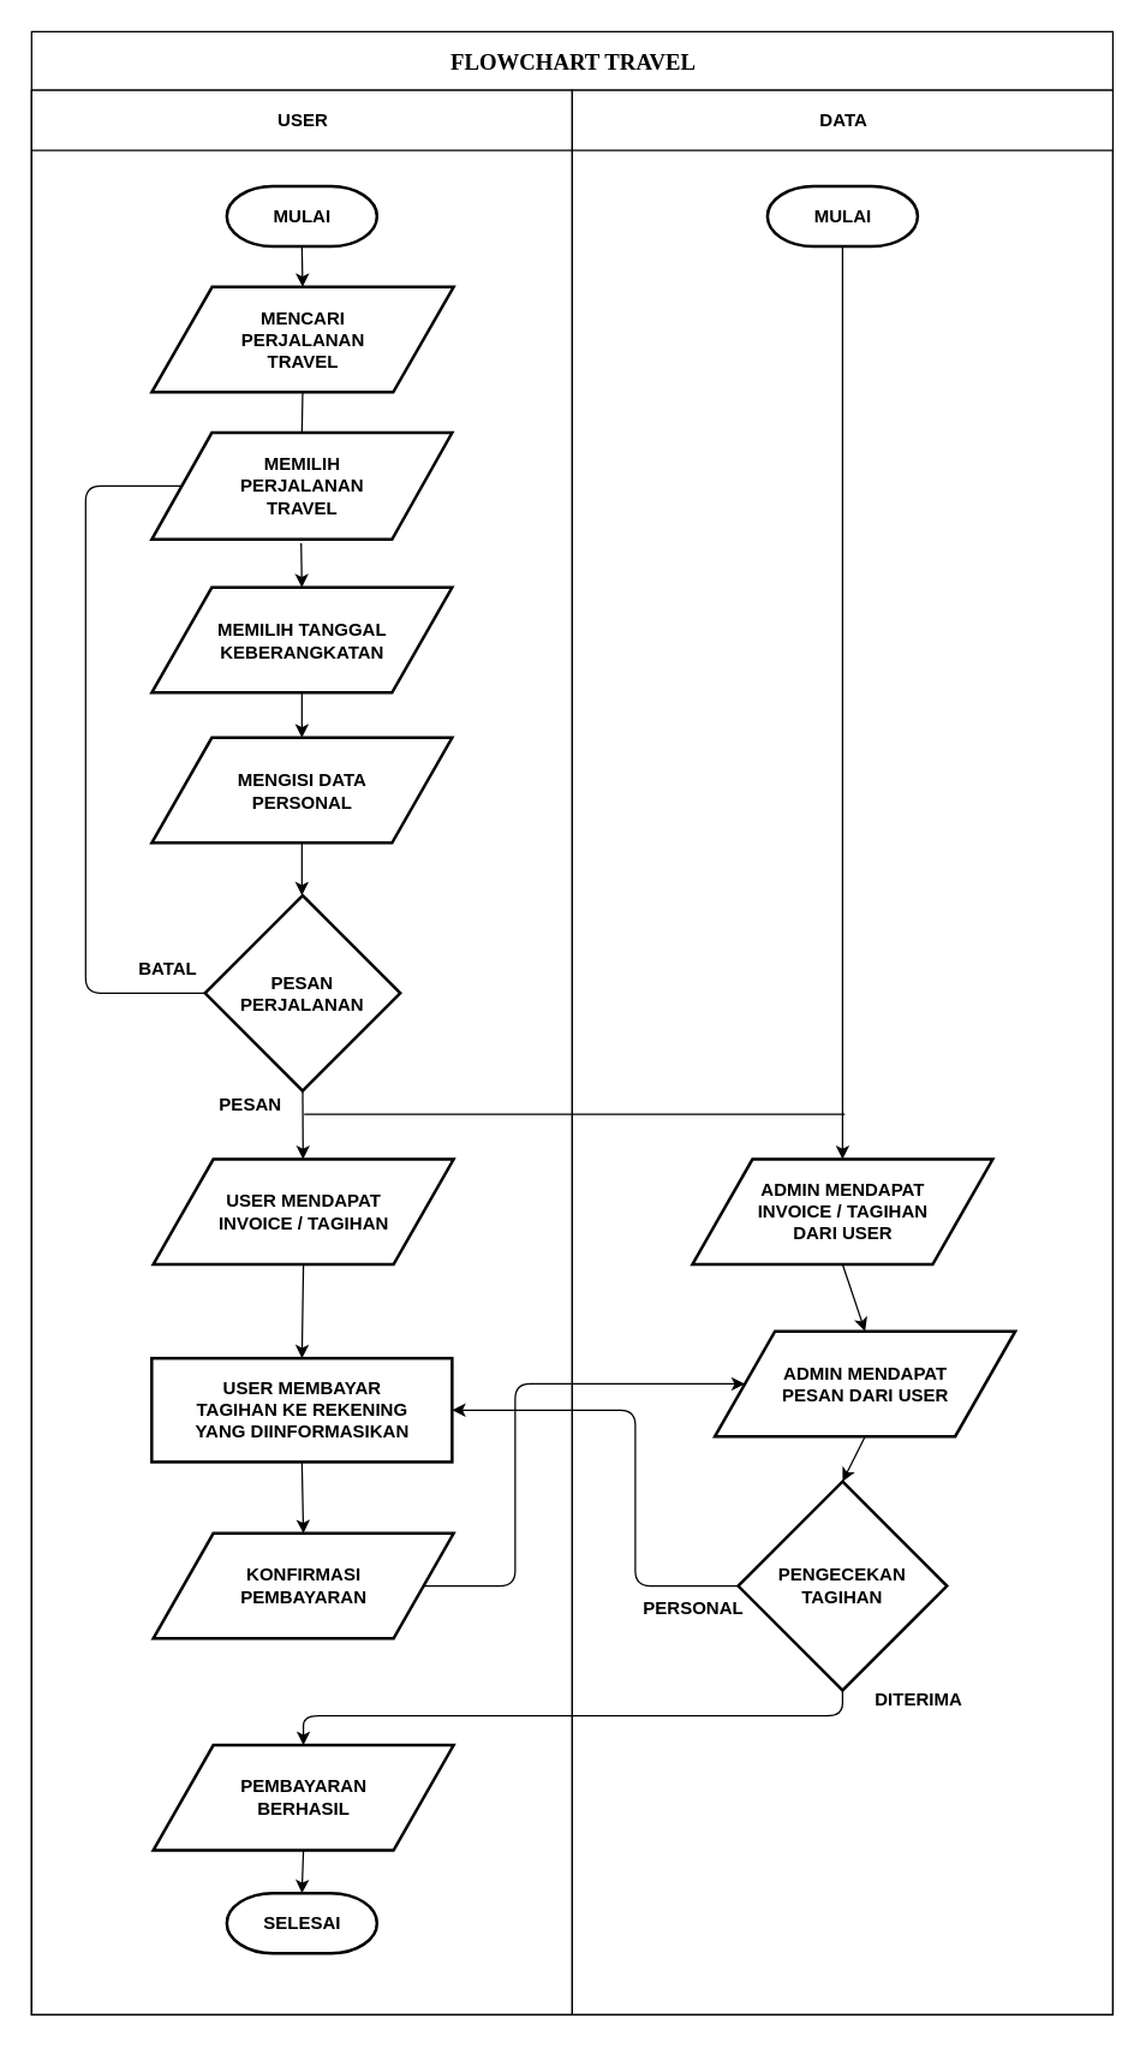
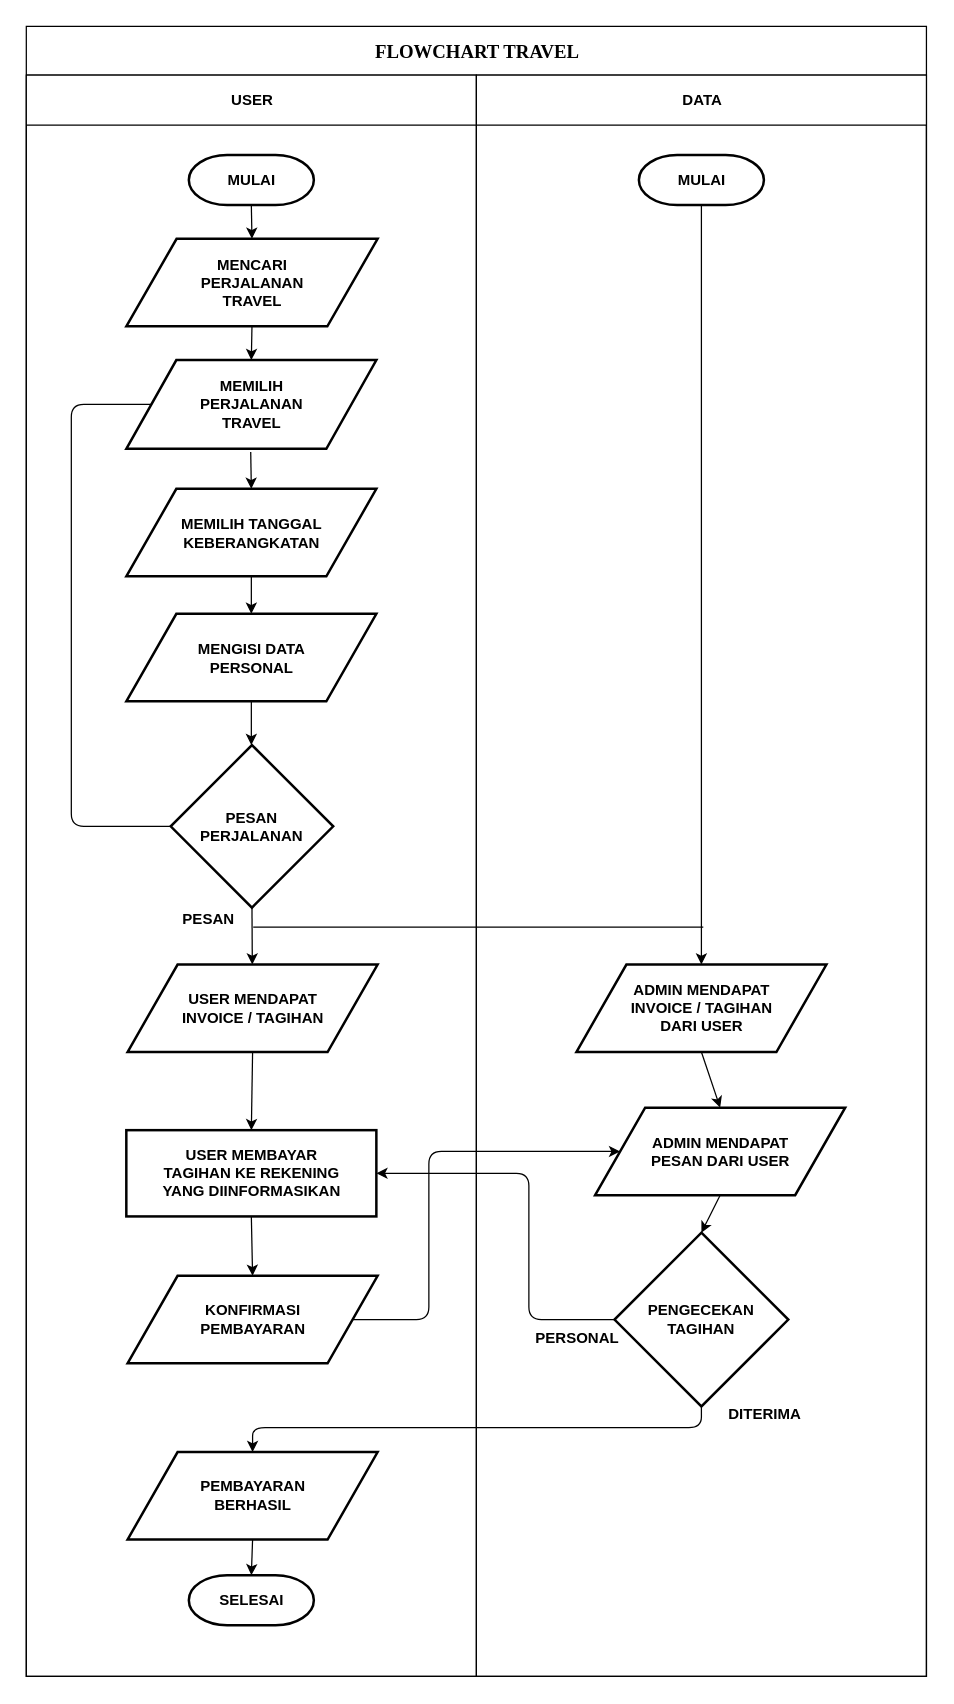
  <mxCell id="0" />
  <mxCell id="1" parent="0" />
  <mxCell id="2" value="FLOWCHART TRAVEL" style="swimlane;html=1;childLayout=stackLayout;startSize=39;rounded=0;shadow=0;labelBackgroundColor=none;strokeColor=#000000;strokeWidth=1;fillColor=#ffffff;fontFamily=Verdana;fontSize=15;fontColor=#000000;align=center;" parent="1" vertex="1"><mxGeometry x="20.5" y="20.5" width="720" height="1320" as="geometry" /></mxCell>
  <mxCell id="3" value="USER" style="swimlane;html=1;startSize=40;" parent="2" vertex="1"><mxGeometry y="39" width="360" height="1281" as="geometry" /></mxCell>
  <mxCell id="4" value="&lt;b&gt;MULAI&lt;/b&gt;" style="strokeWidth=2;html=1;shape=mxgraph.flowchart.terminator;whiteSpace=wrap;" parent="3" vertex="1"><mxGeometry x="130" y="64" width="100" height="40" as="geometry" /></mxCell>
  <mxCell id="5" value="MENCARI&lt;br&gt;PERJALANAN&lt;br&gt;TRAVEL" style="shape=parallelogram;perimeter=parallelogramPerimeter;whiteSpace=wrap;html=1;fontStyle=1;strokeWidth=2;fillColor=none;" parent="3" vertex="1"><mxGeometry x="80" y="131" width="201" height="70" as="geometry" /></mxCell>
  <mxCell id="6" value="MEMILIH&lt;br&gt;PERJALANAN&lt;br&gt;TRAVEL" style="shape=parallelogram;perimeter=parallelogramPerimeter;whiteSpace=wrap;html=1;fontStyle=1;strokeWidth=2;fillColor=none;" parent="3" vertex="1"><mxGeometry x="80" y="228" width="200" height="71" as="geometry" /></mxCell>
  <mxCell id="7" value="MEMILIH TANGGAL&lt;br&gt;KEBERANGKATAN" style="shape=parallelogram;perimeter=parallelogramPerimeter;whiteSpace=wrap;html=1;fontStyle=1;strokeWidth=2;fillColor=none;" parent="3" vertex="1"><mxGeometry x="80" y="331" width="200" height="70" as="geometry" /></mxCell>
  <mxCell id="8" value="&lt;b&gt;PESAN&lt;br&gt;PERJALANAN&lt;br&gt;&lt;/b&gt;" style="strokeWidth=2;html=1;shape=mxgraph.flowchart.decision;whiteSpace=wrap;fillColor=none;" parent="3" vertex="1"><mxGeometry x="115.5" y="536" width="130" height="130" as="geometry" /></mxCell>
  <mxCell id="9" value="" style="edgeStyle=segmentEdgeStyle;endArrow=none;html=1;fontSize=15;entryX=0;entryY=0.5;entryDx=0;entryDy=0;exitX=0;exitY=0.5;exitDx=0;exitDy=0;exitPerimeter=0;" parent="3" source="8" target="6" edge="1"><mxGeometry width="50" height="50" relative="1" as="geometry"><mxPoint x="36" y="481" as="sourcePoint" /><mxPoint x="36" y="231" as="targetPoint" /><Array as="points"><mxPoint x="36" y="601" /><mxPoint x="36" y="263" /></Array></mxGeometry></mxCell>
  <mxCell id="10" value="MENGISI DATA&lt;br&gt;PERSONAL" style="shape=parallelogram;perimeter=parallelogramPerimeter;whiteSpace=wrap;html=1;fontStyle=1;strokeWidth=2;fillColor=none;" parent="3" vertex="1"><mxGeometry x="80" y="431" width="200" height="70" as="geometry" /></mxCell>
  <mxCell id="11" value="USER MEMBAYAR&lt;br&gt;TAGIHAN KE REKENING&lt;br&gt;YANG DIINFORMASIKAN" style="rounded=0;whiteSpace=wrap;html=1;strokeWidth=2;fillColor=none;fontSize=12;fontStyle=1" parent="3" vertex="1"><mxGeometry x="80" y="844" width="200" height="69" as="geometry" /></mxCell>
  <mxCell id="12" value="KONFIRMASI&lt;br&gt;PEMBAYARAN" style="shape=parallelogram;perimeter=parallelogramPerimeter;whiteSpace=wrap;html=1;fontStyle=1;strokeWidth=2;fillColor=none;" parent="3" vertex="1"><mxGeometry x="81" y="960.5" width="200" height="70" as="geometry" /></mxCell>
  <mxCell id="13" value="&lt;b&gt;SELESAI&lt;/b&gt;" style="strokeWidth=2;html=1;shape=mxgraph.flowchart.terminator;whiteSpace=wrap;" parent="3" vertex="1"><mxGeometry x="130" y="1200" width="100" height="40" as="geometry" /></mxCell>
  <mxCell id="14" value="PEMBAYARAN&lt;br&gt;BERHASIL" style="shape=parallelogram;perimeter=parallelogramPerimeter;whiteSpace=wrap;html=1;fontStyle=1;strokeWidth=2;fillColor=none;" parent="3" vertex="1"><mxGeometry x="81" y="1101.5" width="200" height="70" as="geometry" /></mxCell>
  <mxCell id="15" value="USER MENDAPAT&lt;br&gt;INVOICE / TAGIHAN" style="shape=parallelogram;perimeter=parallelogramPerimeter;whiteSpace=wrap;html=1;fontStyle=1;strokeWidth=2;fillColor=none;" parent="3" vertex="1"><mxGeometry x="81" y="711.5" width="200" height="70" as="geometry" /></mxCell>
  <mxCell id="16" value="" style="edgeStyle=segmentEdgeStyle;endArrow=classic;html=1;fontSize=12;exitX=0.5;exitY=1;exitDx=0;exitDy=0;exitPerimeter=0;entryX=0.5;entryY=0;entryDx=0;entryDy=0;" parent="3" source="4" target="5" edge="1"><mxGeometry width="50" height="50" relative="1" as="geometry"><mxPoint x="55" y="108.5" as="sourcePoint" /><mxPoint x="105" y="58.5" as="targetPoint" /></mxGeometry></mxCell>
- <mxCell id="17" value="" style="edgeStyle=segmentEdgeStyle;endArrow=none;html=1;fontSize=12;entryX=0.5;entryY=0;entryDx=0;entryDy=0;exitX=0.5;exitY=1;exitDx=0;exitDy=0;" parent="3" source="5" target="6" edge="1"><mxGeometry width="50" height="50" relative="1" as="geometry"><mxPoint x="180.5" y="211.5" as="sourcePoint" /><mxPoint x="190.5" y="190.5" as="targetPoint" /></mxGeometry></mxCell>
+ <mxCell id="17" value="" style="edgeStyle=segmentEdgeStyle;endArrow=classic;html=1;fontSize=12;entryX=0.5;entryY=0;entryDx=0;entryDy=0;exitX=0.5;exitY=1;exitDx=0;exitDy=0;" parent="3" source="5" target="6" edge="1"><mxGeometry width="50" height="50" relative="1" as="geometry"><mxPoint x="180.5" y="211.5" as="sourcePoint" /><mxPoint x="190.5" y="190.5" as="targetPoint" /></mxGeometry></mxCell>
  <mxCell id="18" value="" style="endArrow=classic;html=1;fontSize=12;entryX=0.5;entryY=0;entryDx=0;entryDy=0;" parent="3" target="7" edge="1"><mxGeometry width="50" height="50" relative="1" as="geometry"><mxPoint x="179.5" y="301.5" as="sourcePoint" /><mxPoint x="179.5" y="241.5" as="targetPoint" /></mxGeometry></mxCell>
  <mxCell id="19" value="" style="endArrow=classic;html=1;fontSize=12;entryX=0.5;entryY=0;entryDx=0;entryDy=0;exitX=0.5;exitY=1;exitDx=0;exitDy=0;" parent="3" source="7" edge="1"><mxGeometry width="50" height="50" relative="1" as="geometry"><mxPoint x="251.5" y="391.5" as="sourcePoint" /><mxPoint x="180" y="431" as="targetPoint" /></mxGeometry></mxCell>
  <mxCell id="20" value="" style="endArrow=classic;html=1;fontSize=12;entryX=0.5;entryY=0;entryDx=0;entryDy=0;exitX=0.5;exitY=1;exitDx=0;exitDy=0;" parent="3" source="10" edge="1"><mxGeometry width="50" height="50" relative="1" as="geometry"><mxPoint x="291.5" y="506.5" as="sourcePoint" /><mxPoint x="180" y="536" as="targetPoint" /></mxGeometry></mxCell>
  <mxCell id="21" value="" style="endArrow=classic;html=1;fontSize=12;exitX=0.5;exitY=1;exitDx=0;exitDy=0;entryX=0.5;entryY=0;entryDx=0;entryDy=0;entryPerimeter=0;" parent="3" source="14" target="13" edge="1"><mxGeometry width="50" height="50" relative="1" as="geometry"><mxPoint x="181" y="1161.5" as="sourcePoint" /><mxPoint x="70.73" y="1191" as="targetPoint" /></mxGeometry></mxCell>
- <mxCell id="22" value="&lt;b&gt;BATAL&lt;br&gt;&lt;/b&gt;" style="text;html=1;resizable=0;autosize=1;align=center;verticalAlign=middle;points=[];fillColor=none;strokeColor=none;rounded=0;fontSize=12;" parent="3" vertex="1"><mxGeometry x="65.5" y="575.786" width="50" height="20" as="geometry" /></mxCell>
  <mxCell id="23" value="" style="endArrow=classic;html=1;fontSize=12;exitX=0.5;exitY=1;exitDx=0;exitDy=0;exitPerimeter=0;" parent="3" source="8" target="15" edge="1"><mxGeometry width="50" height="50" relative="1" as="geometry"><mxPoint x="190" y="511" as="sourcePoint" /><mxPoint x="190" y="546" as="targetPoint" /></mxGeometry></mxCell>
  <mxCell id="24" value="" style="endArrow=classic;html=1;fontSize=12;entryX=0.5;entryY=0;entryDx=0;entryDy=0;exitX=0.5;exitY=1;exitDx=0;exitDy=0;" parent="3" source="15" target="11" edge="1"><mxGeometry width="50" height="50" relative="1" as="geometry"><mxPoint x="200" y="521" as="sourcePoint" /><mxPoint x="200" y="556" as="targetPoint" /></mxGeometry></mxCell>
  <mxCell id="25" value="" style="endArrow=classic;html=1;fontSize=12;entryX=0.5;entryY=0;entryDx=0;entryDy=0;exitX=0.5;exitY=1;exitDx=0;exitDy=0;" parent="3" source="11" target="12" edge="1"><mxGeometry width="50" height="50" relative="1" as="geometry"><mxPoint x="210" y="531" as="sourcePoint" /><mxPoint x="210" y="566" as="targetPoint" /></mxGeometry></mxCell>
  <mxCell id="26" value="" style="endArrow=none;html=1;fontSize=12;" parent="3" edge="1"><mxGeometry width="50" height="50" relative="1" as="geometry"><mxPoint x="181.5" y="681.5" as="sourcePoint" /><mxPoint x="541.5" y="681.5" as="targetPoint" /></mxGeometry></mxCell>
  <mxCell id="27" value="&lt;b&gt;PESAN&lt;br&gt;&lt;/b&gt;" style="text;html=1;resizable=0;autosize=1;align=center;verticalAlign=middle;points=[];fillColor=none;strokeColor=none;rounded=0;fontSize=12;" vertex="1" parent="3"><mxGeometry x="115.5" y="665.786" width="60" height="20" as="geometry" /></mxCell>
  <mxCell id="28" value="" style="edgeStyle=elbowEdgeStyle;elbow=horizontal;endArrow=classic;html=1;fontSize=12;exitX=1;exitY=0.5;exitDx=0;exitDy=0;entryX=0;entryY=0.5;entryDx=0;entryDy=0;" parent="2" source="12" target="35" edge="1"><mxGeometry width="50" height="50" relative="1" as="geometry"><mxPoint x="295.5" y="1000" as="sourcePoint" /><mxPoint x="440.214" y="774.357" as="targetPoint" /><Array as="points"><mxPoint x="322" y="961" /><mxPoint x="322" y="971" /></Array></mxGeometry></mxCell>
  <mxCell id="29" value="" style="edgeStyle=elbowEdgeStyle;elbow=vertical;endArrow=classic;html=1;fontSize=12;exitX=0.5;exitY=1;exitDx=0;exitDy=0;exitPerimeter=0;entryX=0.5;entryY=0;entryDx=0;entryDy=0;" parent="2" source="34" target="14" edge="1"><mxGeometry width="50" height="50" relative="1" as="geometry"><mxPoint x="431.5" y="1035" as="sourcePoint" /><mxPoint x="291.5" y="1100.5" as="targetPoint" /><Array as="points"><mxPoint x="422" y="1121" /><mxPoint x="362" y="1081" /></Array></mxGeometry></mxCell>
  <mxCell id="30" value="" style="edgeStyle=elbowEdgeStyle;elbow=horizontal;endArrow=classic;html=1;fontSize=12;entryX=1;entryY=0.5;entryDx=0;entryDy=0;exitX=0;exitY=0.5;exitDx=0;exitDy=0;exitPerimeter=0;" parent="2" source="34" target="11" edge="1"><mxGeometry width="50" height="50" relative="1" as="geometry"><mxPoint x="415" y="924.5" as="sourcePoint" /><mxPoint x="465" y="874.5" as="targetPoint" /><Array as="points"><mxPoint x="402" y="981" /></Array></mxGeometry></mxCell>
  <mxCell id="31" value="DATA" style="swimlane;html=1;startSize=40;" parent="2" vertex="1"><mxGeometry x="360" y="39" width="360" height="1281" as="geometry" /></mxCell>
  <mxCell id="32" value="" style="edgeStyle=orthogonalEdgeStyle;rounded=0;orthogonalLoop=1;jettySize=auto;html=1;fontSize=12;entryX=0.5;entryY=0;entryDx=0;entryDy=0;" parent="31" source="33" target="38" edge="1"><mxGeometry relative="1" as="geometry"><mxPoint x="180.5" y="681.5" as="targetPoint" /></mxGeometry></mxCell>
  <mxCell id="33" value="&lt;b&gt;MULAI&lt;/b&gt;" style="strokeWidth=2;html=1;shape=mxgraph.flowchart.terminator;whiteSpace=wrap;" parent="31" vertex="1"><mxGeometry x="130" y="64" width="100" height="40" as="geometry" /></mxCell>
  <mxCell id="34" value="&lt;b&gt;PENGECEKAN&lt;br&gt;TAGIHAN&lt;br&gt;&lt;/b&gt;" style="strokeWidth=2;html=1;shape=mxgraph.flowchart.decision;whiteSpace=wrap;fillColor=none;" parent="31" vertex="1"><mxGeometry x="110.5" y="926" width="139" height="139" as="geometry" /></mxCell>
  <mxCell id="35" value="ADMIN MENDAPAT&lt;br&gt;PESAN DARI USER" style="shape=parallelogram;perimeter=parallelogramPerimeter;whiteSpace=wrap;html=1;fontStyle=1;strokeWidth=2;fillColor=none;" parent="31" vertex="1"><mxGeometry x="95" y="826" width="200" height="70" as="geometry" /></mxCell>
  <mxCell id="36" value="&lt;b&gt;PERSONAL&lt;br&gt;&lt;/b&gt;" style="text;html=1;resizable=0;autosize=1;align=center;verticalAlign=middle;points=[];fillColor=none;strokeColor=none;rounded=0;fontSize=12;" parent="31" vertex="1"><mxGeometry x="45" y="1000.786" width="70" height="20" as="geometry" /></mxCell>
  <mxCell id="37" value="&lt;b&gt;DITERIMA&lt;br&gt;&lt;/b&gt;" style="text;html=1;resizable=0;autosize=1;align=center;verticalAlign=middle;points=[];fillColor=none;strokeColor=none;rounded=0;fontSize=12;" parent="31" vertex="1"><mxGeometry x="195" y="1061.286" width="70" height="20" as="geometry" /></mxCell>
  <mxCell id="38" value="ADMIN MENDAPAT&lt;br&gt;INVOICE / TAGIHAN&lt;br&gt;DARI USER" style="shape=parallelogram;perimeter=parallelogramPerimeter;whiteSpace=wrap;html=1;fontStyle=1;strokeWidth=2;fillColor=none;" parent="31" vertex="1"><mxGeometry x="80" y="711.5" width="200" height="70" as="geometry" /></mxCell>
  <mxCell id="39" value="" style="endArrow=classic;html=1;fontSize=12;entryX=0.5;entryY=0;entryDx=0;entryDy=0;exitX=0.5;exitY=1;exitDx=0;exitDy=0;" parent="31" source="38" target="35" edge="1"><mxGeometry width="50" height="50" relative="1" as="geometry"><mxPoint x="-140" y="541" as="sourcePoint" /><mxPoint x="-140" y="576" as="targetPoint" /></mxGeometry></mxCell>
  <mxCell id="40" value="" style="endArrow=classic;html=1;fontSize=12;entryX=0.5;entryY=0;entryDx=0;entryDy=0;exitX=0.5;exitY=1;exitDx=0;exitDy=0;entryPerimeter=0;" parent="31" source="35" target="34" edge="1"><mxGeometry width="50" height="50" relative="1" as="geometry"><mxPoint x="-130" y="551" as="sourcePoint" /><mxPoint x="-130" y="586" as="targetPoint" /></mxGeometry></mxCell>
